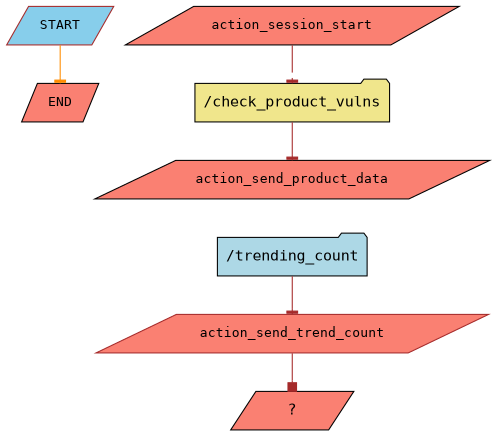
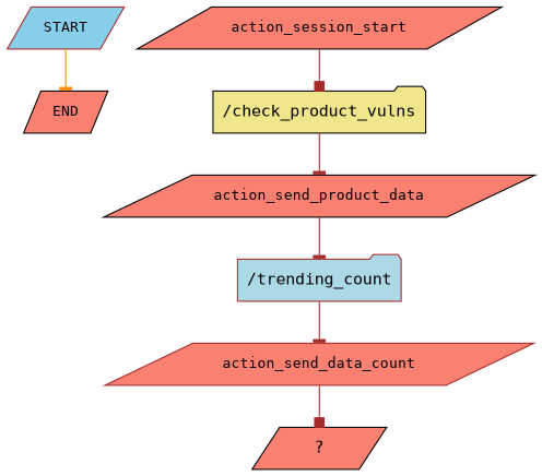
  digraph {
    fontname="DejaVu Sans Mono"
    node [color=black fillcolor=salmon fontname="DejaVu Sans Mono" fontsize=12 shape=parallelogram style=filled]
    edge [arrowhead=tee color=brown fontname="DejaVu Sans Mono"]
    n1 [color=brown fillcolor=skyblue label=START]
    n2 [label=END]
    n3 [label=action_session_start]
    n4 [fillcolor=khaki label="/check_product_vulns" shape=folder fontsize=""]
    n5 [label=action_send_product_data]
-   n6 [fillcolor=lightblue label="/trending_count" shape=folder fontsize=""]
-   n7 [color=brown label=action_send_trend_count]
+   n6 [color=brown fillcolor=lightblue label="/trending_count" shape=folder fontsize=""]
+   n7 [color=brown label=action_send_data_count]
    n8 [label="  ?  " fontsize=""]
    n1 -> n2 [color=darkorange]
-   n3 -> n4
+   n3 -> n4 [arrowhead=box]
    n4 -> n5
+   n5 -> n6
    n6 -> n7
    n7 -> n8 [arrowhead=box]
  }
